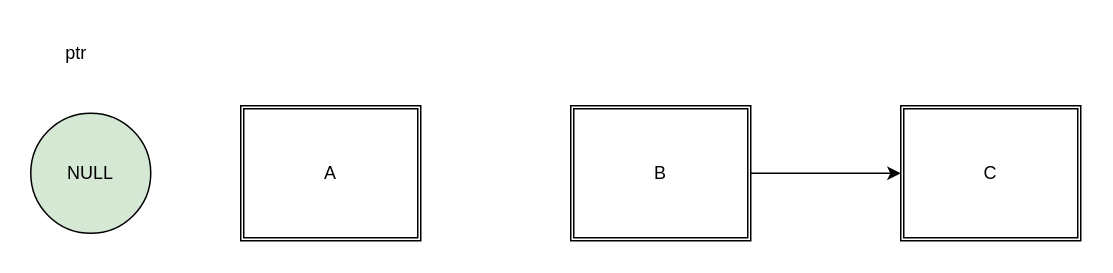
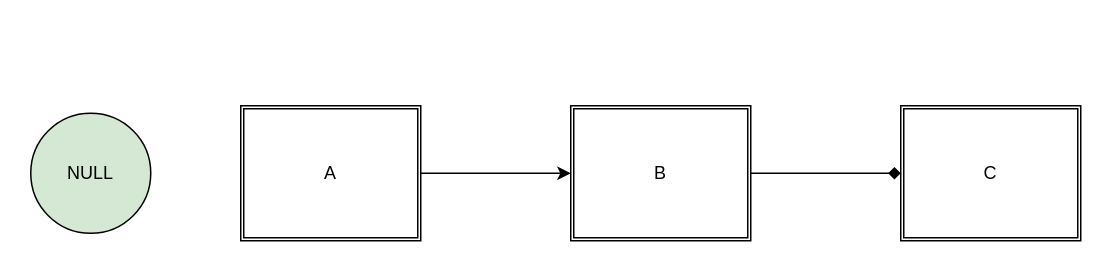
  <mxCell id="0" />
  <mxCell id="1" parent="0" />
+ <mxCell id="2" value="" style="edgeStyle=none;html=1;" edge="1" parent="1" source="3" target="5"><mxGeometry relative="1" as="geometry" /></mxCell>
  <mxCell id="3" value="A" style="shape=ext;double=1;rounded=0;whiteSpace=wrap;html=1;fillColor=light-dark(#FFFFFF,#000000);fillStyle=solid;gradientColor=none;" vertex="1" parent="1"><mxGeometry x="160" y="70" width="120" height="90" as="geometry" /></mxCell>
- <mxCell id="4" value="" style="edgeStyle=none;html=1;" edge="1" parent="1" source="5" target="6"><mxGeometry relative="1" as="geometry" /></mxCell>
+ <mxCell id="4" value="" style="edgeStyle=none;html=1;endArrow=diamond;" edge="1" parent="1" source="5" target="6"><mxGeometry relative="1" as="geometry" /></mxCell>
  <mxCell id="5" value="B" style="shape=ext;double=1;rounded=0;whiteSpace=wrap;html=1;fillColor=light-dark(#FFFFFF,#000000);fillStyle=solid;gradientColor=none;" vertex="1" parent="1"><mxGeometry x="380" y="70" width="120" height="90" as="geometry" /></mxCell>
  <mxCell id="6" value="C" style="shape=ext;double=1;rounded=0;whiteSpace=wrap;html=1;fillColor=light-dark(#FFFFFF,#000000);fillStyle=solid;gradientColor=none;" vertex="1" parent="1"><mxGeometry x="600" y="70" width="120" height="90" as="geometry" /></mxCell>
- <mxCell id="7" value="ptr" style="text;html=1;align=center;verticalAlign=middle;resizable=0;points=[];autosize=1;strokeColor=none;fillColor=none;" vertex="1" parent="1"><mxGeometry x="30" y="20" width="40" height="30" as="geometry" /></mxCell>
  <mxCell id="8" value="NULL" style="ellipse;whiteSpace=wrap;html=1;fillColor=#d5e8d4;" vertex="1" parent="1"><mxGeometry x="20" y="75" width="80" height="80" as="geometry" /></mxCell>
